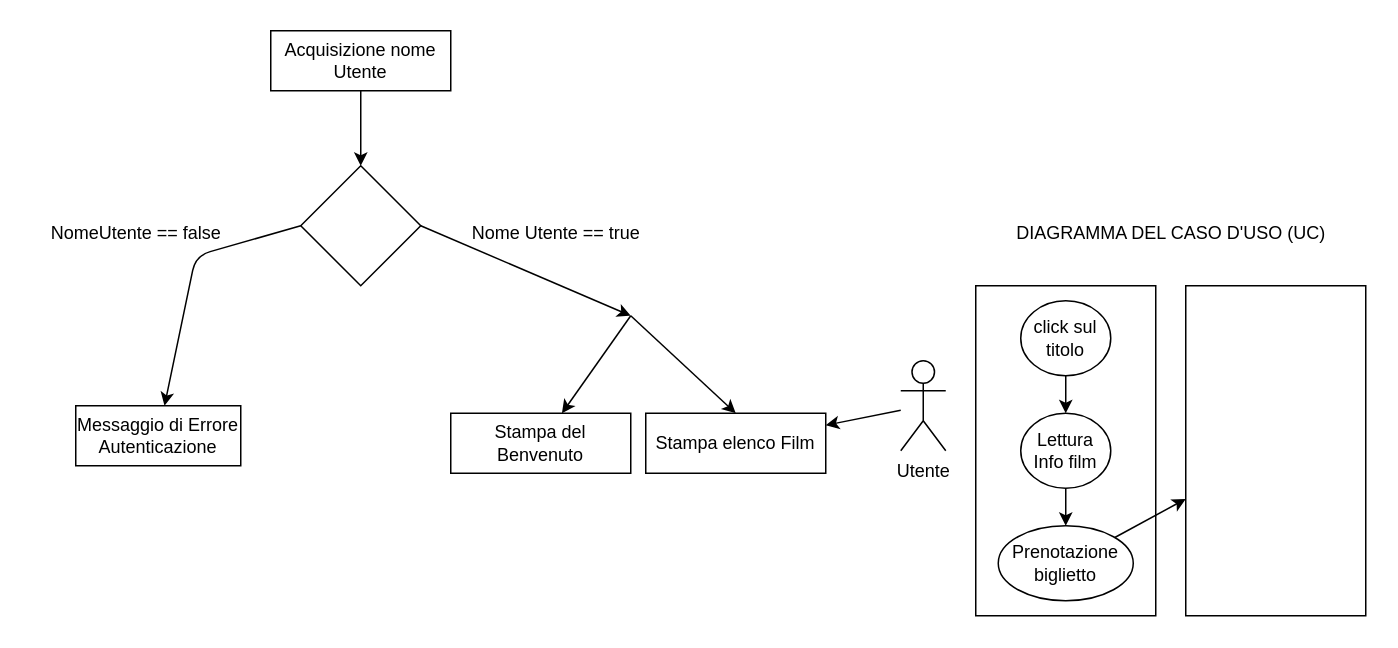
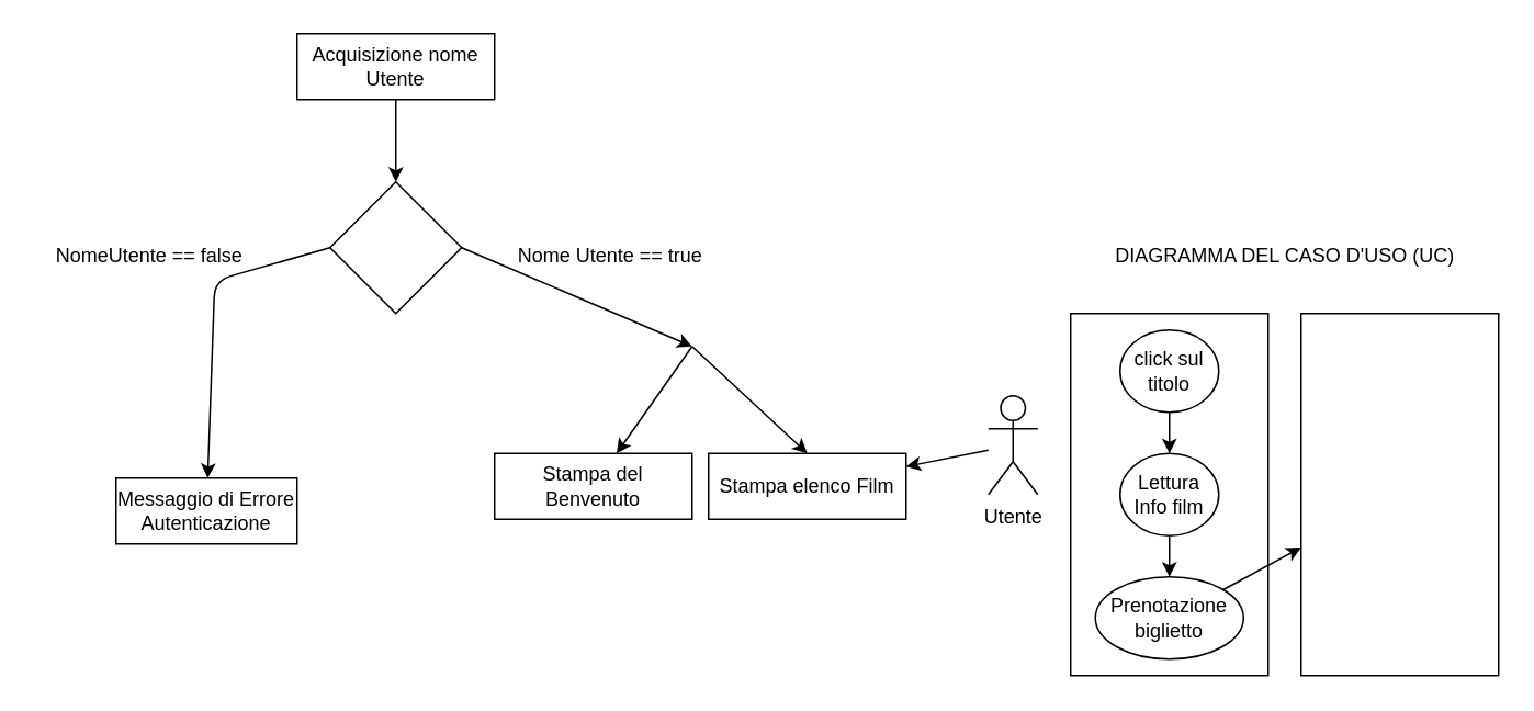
  <mxCell id="0" />
  <mxCell id="1" parent="0" />
  <mxCell id="2" value="" style="edgeStyle=none;html=1;" edge="1" parent="1" target="6"><mxGeometry relative="1" as="geometry"><mxPoint x="420" y="210" as="sourcePoint" /></mxGeometry></mxCell>
  <mxCell id="3" style="edgeStyle=none;html=1;entryX=0.5;entryY=0;entryDx=0;entryDy=0;" edge="1" parent="1" target="7"><mxGeometry relative="1" as="geometry"><mxPoint x="490" y="200" as="targetPoint" /><mxPoint x="420" y="210" as="sourcePoint" /></mxGeometry></mxCell>
  <mxCell id="4" style="edgeStyle=none;html=1;exitX=0;exitY=0.5;exitDx=0;exitDy=0;entryX=0.5;entryY=0;entryDx=0;entryDy=0;" edge="1" parent="1" source="5" target="21"><mxGeometry relative="1" as="geometry"><Array as="points"><mxPoint x="240" y="40" /></Array></mxGeometry></mxCell>
  <mxCell id="5" value="Acquisizione nome Utente" style="rounded=0;whiteSpace=wrap;html=1;" vertex="1" parent="1"><mxGeometry x="180" y="20" width="120" height="40" as="geometry" /></mxCell>
  <mxCell id="6" value="Stampa del Benvenuto" style="rounded=0;whiteSpace=wrap;html=1;" vertex="1" parent="1"><mxGeometry x="300" y="275" width="120" height="40" as="geometry" /></mxCell>
  <mxCell id="7" value="Stampa elenco Film" style="rounded=0;whiteSpace=wrap;html=1;" vertex="1" parent="1"><mxGeometry x="430" y="275" width="120" height="40" as="geometry" /></mxCell>
  <mxCell id="8" value="" style="rounded=0;whiteSpace=wrap;html=1;" vertex="1" parent="1"><mxGeometry x="650" y="190" width="120" height="220" as="geometry" /></mxCell>
  <mxCell id="9" style="edgeStyle=none;html=1;" edge="1" parent="1" source="10" target="7"><mxGeometry relative="1" as="geometry" /></mxCell>
  <mxCell id="10" value="Utente&lt;br&gt;" style="shape=umlActor;verticalLabelPosition=bottom;verticalAlign=top;html=1;outlineConnect=0;" vertex="1" parent="1"><mxGeometry x="600" y="240" width="30" height="60" as="geometry" /></mxCell>
  <mxCell id="11" style="edgeStyle=none;html=1;entryX=0.5;entryY=0;entryDx=0;entryDy=0;" edge="1" parent="1" source="12" target="14"><mxGeometry relative="1" as="geometry" /></mxCell>
  <mxCell id="12" value="click sul titolo" style="ellipse;whiteSpace=wrap;html=1;" vertex="1" parent="1"><mxGeometry x="680" y="200" width="60" height="50" as="geometry" /></mxCell>
  <mxCell id="13" style="edgeStyle=none;html=1;exitX=0.5;exitY=1;exitDx=0;exitDy=0;entryX=0.5;entryY=0;entryDx=0;entryDy=0;" edge="1" parent="1" source="14" target="16"><mxGeometry relative="1" as="geometry" /></mxCell>
  <mxCell id="14" value="Lettura Info film" style="ellipse;whiteSpace=wrap;html=1;" vertex="1" parent="1"><mxGeometry x="680" y="275" width="60" height="50" as="geometry" /></mxCell>
  <mxCell id="15" style="edgeStyle=none;html=1;" edge="1" parent="1" source="16" target="17"><mxGeometry relative="1" as="geometry"><mxPoint x="810" y="280" as="targetPoint" /></mxGeometry></mxCell>
  <mxCell id="16" value="Prenotazione biglietto" style="ellipse;whiteSpace=wrap;html=1;" vertex="1" parent="1"><mxGeometry x="665" y="350" width="90" height="50" as="geometry" /></mxCell>
  <mxCell id="17" value="" style="rounded=0;whiteSpace=wrap;html=1;" vertex="1" parent="1"><mxGeometry x="790" y="190" width="120" height="220" as="geometry" /></mxCell>
  <mxCell id="18" value="DIAGRAMMA DEL CASO D'USO (UC)" style="text;html=1;align=center;verticalAlign=middle;resizable=0;points=[];autosize=1;strokeColor=none;fillColor=none;" vertex="1" parent="1"><mxGeometry x="665" y="140" width="230" height="30" as="geometry" /></mxCell>
  <mxCell id="19" style="edgeStyle=none;html=1;exitX=1;exitY=0.5;exitDx=0;exitDy=0;" edge="1" parent="1" source="21"><mxGeometry relative="1" as="geometry"><mxPoint x="420" y="210" as="targetPoint" /></mxGeometry></mxCell>
  <mxCell id="20" style="edgeStyle=none;html=1;exitX=0;exitY=0.5;exitDx=0;exitDy=0;" edge="1" parent="1" source="21" target="23"><mxGeometry relative="1" as="geometry"><mxPoint x="80" y="150" as="targetPoint" /><Array as="points"><mxPoint y="170" x="130" /></Array></mxGeometry></mxCell>
  <mxCell id="21" value="" style="rhombus;whiteSpace=wrap;html=1;" vertex="1" parent="1"><mxGeometry x="200" y="110" width="80" height="80" as="geometry" /></mxCell>
  <mxCell id="22" value="Nome Utente == true" style="text;html=1;align=center;verticalAlign=middle;resizable=0;points=[];autosize=1;strokeColor=none;fillColor=none;" vertex="1" parent="1"><mxGeometry x="300" y="140" width="140" height="30" as="geometry" /></mxCell>
- <mxCell id="23" value="Messaggio di Errore Autenticazione" style="rounded=0;whiteSpace=wrap;html=1;" vertex="1" parent="1"><mxGeometry x="50" y="270" width="110" height="40" as="geometry" /></mxCell>
+ <mxCell id="23" value="Messaggio di Errore Autenticazione" style="rounded=0;whiteSpace=wrap;html=1;" vertex="1" parent="1"><mxGeometry x="70" y="290" width="110" height="40" as="geometry" /></mxCell>
  <mxCell id="24" value="NomeUtente == false" style="text;html=1;align=center;verticalAlign=middle;resizable=0;points=[];autosize=1;strokeColor=none;fillColor=none;" vertex="1" parent="1"><mxGeometry x="20" y="140" width="140" height="30" as="geometry" /></mxCell>
